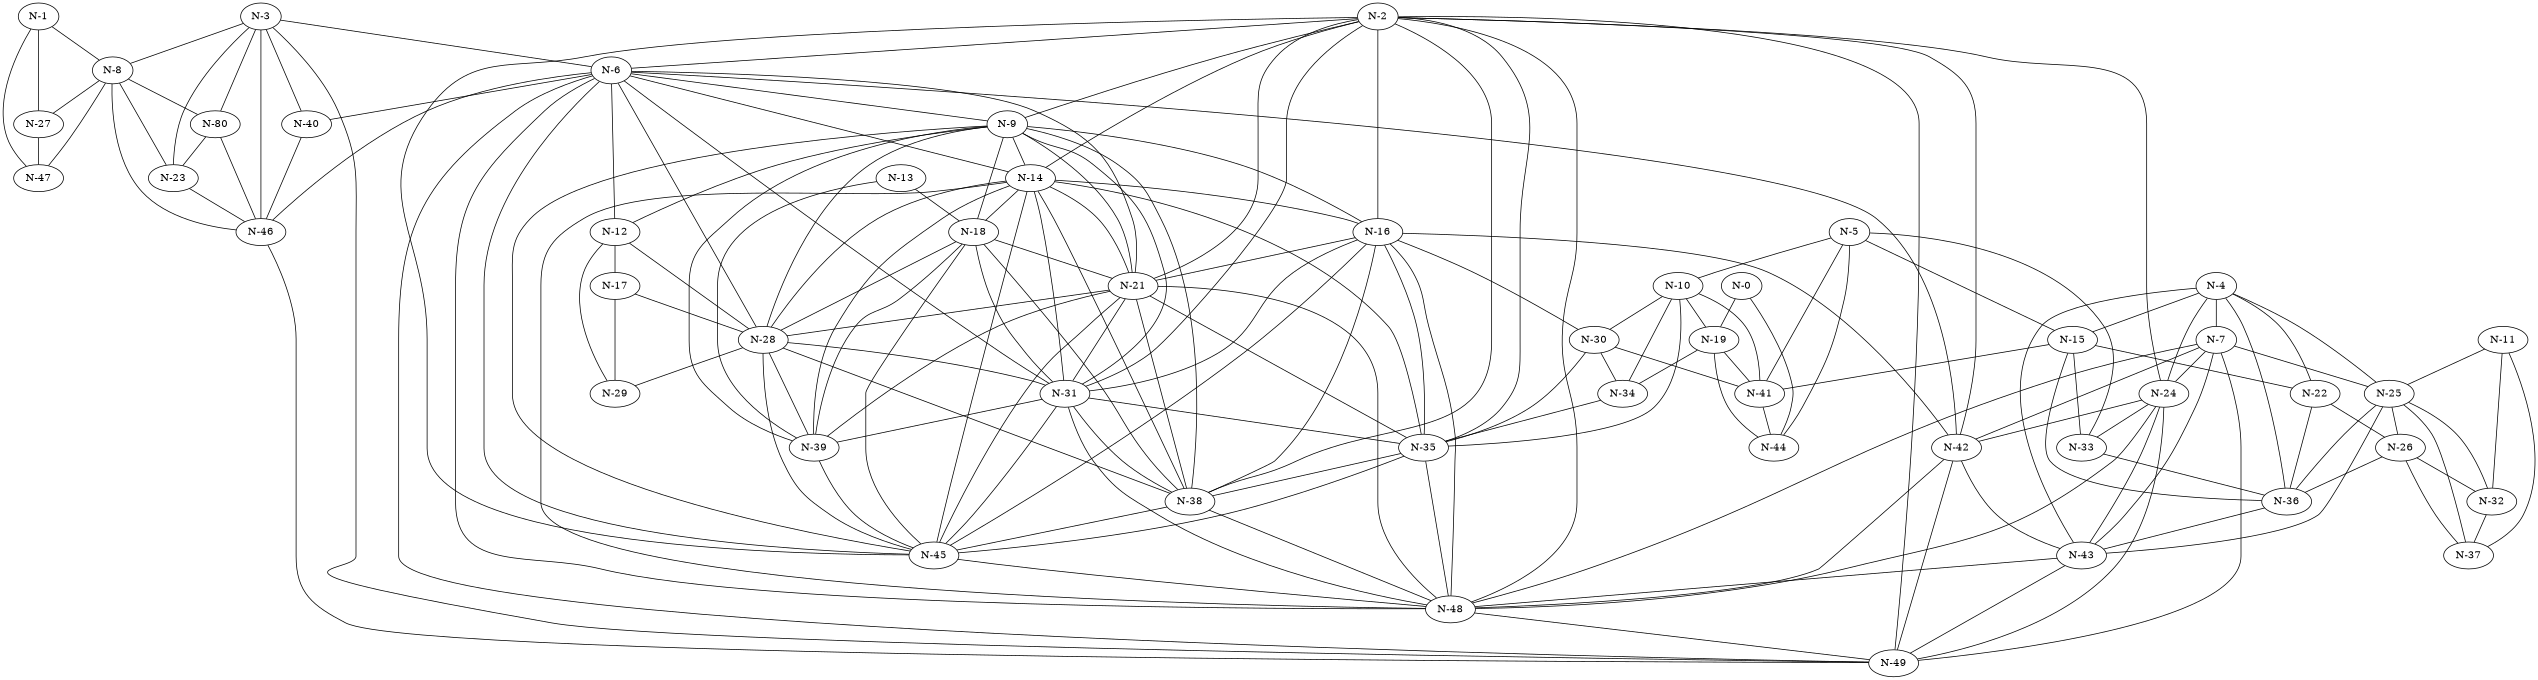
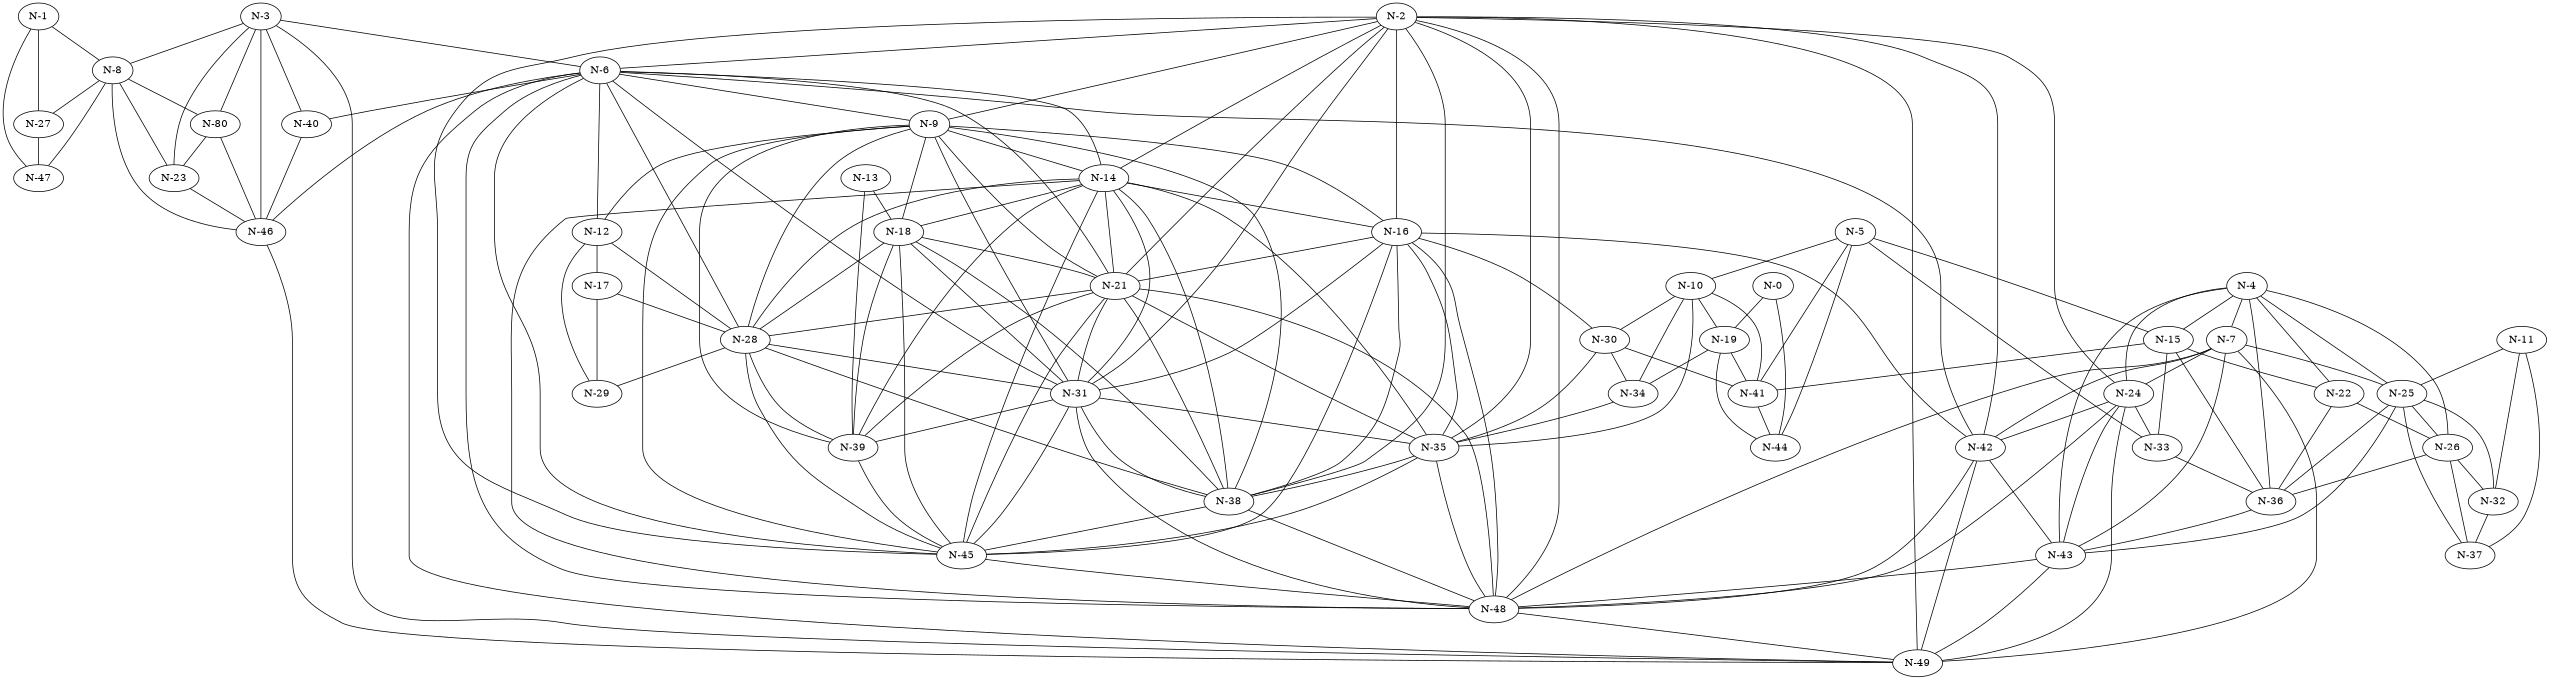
  graph {
    "N-0"
    "N-19"
    "N-44"
    "N-41"
    "N-34"
    "N-1"
    "N-8"
    "N-27"
    "N-47"
    n10 [label="N-80"]
    "N-23"
    "N-46"
    "N-2"
    "N-6"
    "N-9"
    "N-14"
    "N-16"
    "N-21"
    "N-24"
    "N-31"
    "N-35"
    "N-38"
    "N-42"
    "N-45"
    "N-48"
    "N-49"
    "N-40"
    "N-12"
    "N-28"
    "N-18"
    "N-39"
    "N-30"
    "N-43"
    "N-33"
    "N-3"
    "N-4"
    "N-7"
    "N-15"
    "N-22"
    "N-25"
    "N-26"
    "N-36"
    "N-32"
    "N-37"
    "N-5"
    "N-10"
    "N-17"
    "N-29"
    "N-11"
    "N-13"
    "N-0" -- "N-19"
    "N-0" -- "N-44"
    "N-19" -- "N-44"
    "N-19" -- "N-41"
    "N-19" -- "N-34"
    "N-41" -- "N-44"
    "N-34" -- "N-35"
    "N-1" -- "N-8"
    "N-1" -- "N-27"
    "N-1" -- "N-47"
    "N-8" -- "N-27"
    "N-8" -- "N-47"
    "N-8" -- n10
    "N-8" -- "N-23"
    "N-8" -- "N-46"
    "N-27" -- "N-47"
    n10 -- "N-23"
    n10 -- "N-46"
    "N-23" -- "N-46"
    "N-46" -- "N-49"
    "N-2" -- "N-6"
    "N-2" -- "N-9"
    "N-2" -- "N-14"
    "N-2" -- "N-16"
    "N-2" -- "N-21"
    "N-2" -- "N-24"
    "N-2" -- "N-31"
    "N-2" -- "N-35"
    "N-2" -- "N-38"
    "N-2" -- "N-42"
    "N-2" -- "N-45"
    "N-2" -- "N-48"
    "N-2" -- "N-49"
    "N-6" -- "N-46"
    "N-6" -- "N-9"
    "N-6" -- "N-14"
    "N-6" -- "N-21"
    "N-6" -- "N-31"
    "N-6" -- "N-42"
    "N-6" -- "N-45"
    "N-6" -- "N-48"
    "N-6" -- "N-49"
    "N-6" -- "N-40"
    "N-6" -- "N-12"
    "N-6" -- "N-28"
    "N-9" -- "N-14"
    "N-9" -- "N-16"
    "N-9" -- "N-21"
    "N-9" -- "N-31"
    "N-9" -- "N-38"
    "N-9" -- "N-45"
    "N-9" -- "N-12"
    "N-9" -- "N-28"
    "N-9" -- "N-18"
    "N-9" -- "N-39"
    "N-14" -- "N-16"
    "N-14" -- "N-21"
    "N-14" -- "N-31"
    "N-14" -- "N-35"
    "N-14" -- "N-38"
    "N-14" -- "N-45"
    "N-14" -- "N-48"
    "N-14" -- "N-28"
    "N-14" -- "N-18"
    "N-14" -- "N-39"
    "N-16" -- "N-21"
    "N-16" -- "N-31"
    "N-16" -- "N-35"
    "N-16" -- "N-38"
    "N-16" -- "N-42"
    "N-16" -- "N-45"
    "N-16" -- "N-48"
    "N-16" -- "N-30"
    "N-21" -- "N-31"
    "N-21" -- "N-35"
    "N-21" -- "N-38"
    "N-21" -- "N-45"
    "N-21" -- "N-48"
    "N-21" -- "N-28"
    "N-21" -- "N-39"
    "N-24" -- "N-42"
    "N-24" -- "N-48"
    "N-24" -- "N-49"
    "N-24" -- "N-43"
    "N-24" -- "N-33"
    "N-31" -- "N-35"
    "N-31" -- "N-38"
    "N-31" -- "N-45"
    "N-31" -- "N-48"
    "N-31" -- "N-39"
    "N-35" -- "N-38"
    "N-35" -- "N-45"
    "N-35" -- "N-48"
    "N-38" -- "N-45"
    "N-38" -- "N-48"
    "N-42" -- "N-48"
    "N-42" -- "N-49"
    "N-42" -- "N-43"
    "N-45" -- "N-48"
    "N-48" -- "N-49"
    "N-40" -- "N-46"
    "N-12" -- "N-28"
    "N-12" -- "N-17"
    "N-12" -- "N-29"
    "N-28" -- "N-31"
    "N-28" -- "N-38"
    "N-28" -- "N-45"
    "N-28" -- "N-39"
    "N-28" -- "N-29"
    "N-18" -- "N-21"
    "N-18" -- "N-31"
    "N-18" -- "N-38"
    "N-18" -- "N-45"
    "N-18" -- "N-28"
    "N-18" -- "N-39"
    "N-39" -- "N-45"
    "N-30" -- "N-41"
    "N-30" -- "N-34"
    "N-30" -- "N-35"
    "N-43" -- "N-48"
    "N-43" -- "N-49"
    "N-33" -- "N-36"
    "N-3" -- "N-8"
    "N-3" -- n10
    "N-3" -- "N-23"
    "N-3" -- "N-46"
    "N-3" -- "N-6"
    "N-3" -- "N-49"
    "N-3" -- "N-40"
    "N-4" -- "N-24"
    "N-4" -- "N-43"
    "N-4" -- "N-7"
    "N-4" -- "N-15"
    "N-4" -- "N-22"
    "N-4" -- "N-25"
+   "N-4" -- "N-26"
    "N-4" -- "N-36"
    "N-7" -- "N-24"
    "N-7" -- "N-42"
    "N-7" -- "N-48"
    "N-7" -- "N-49"
    "N-7" -- "N-43"
    "N-7" -- "N-25"
    "N-15" -- "N-41"
    "N-15" -- "N-33"
    "N-15" -- "N-22"
    "N-15" -- "N-36"
    "N-22" -- "N-26"
    "N-22" -- "N-36"
    "N-25" -- "N-43"
    "N-25" -- "N-26"
    "N-25" -- "N-36"
    "N-25" -- "N-32"
    "N-25" -- "N-37"
    "N-26" -- "N-36"
    "N-26" -- "N-32"
    "N-26" -- "N-37"
    "N-36" -- "N-43"
    "N-32" -- "N-37"
    "N-5" -- "N-44"
    "N-5" -- "N-41"
    "N-5" -- "N-33"
    "N-5" -- "N-15"
    "N-5" -- "N-10"
    "N-10" -- "N-19"
    "N-10" -- "N-41"
    "N-10" -- "N-34"
    "N-10" -- "N-35"
    "N-10" -- "N-30"
    "N-17" -- "N-28"
    "N-17" -- "N-29"
    "N-11" -- "N-25"
    "N-11" -- "N-32"
    "N-11" -- "N-37"
    "N-13" -- "N-18"
    "N-13" -- "N-39"
  }
